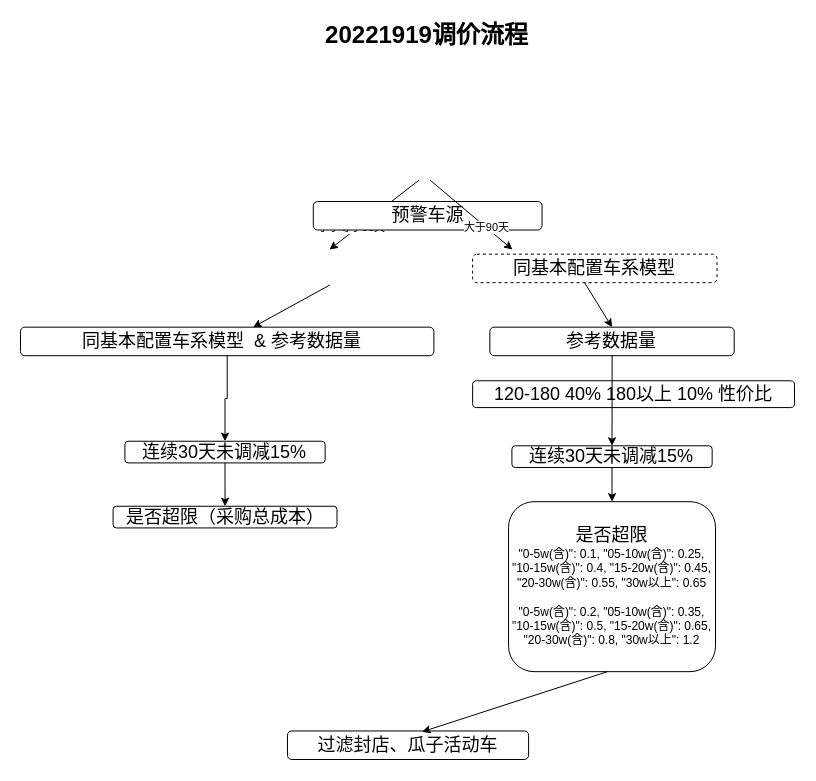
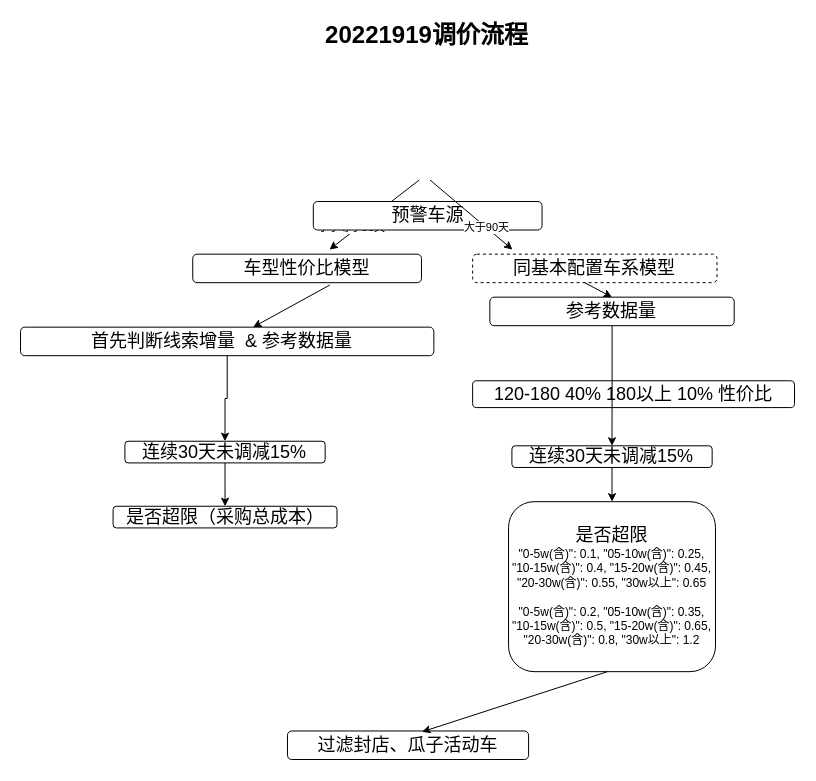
  <mxCell id="0" />
  <mxCell id="1" parent="0" />
  <mxCell id="2" value="&lt;font style=&quot;font-size: 24px;&quot;&gt;&lt;b&gt;20221919调价流程&lt;/b&gt;&lt;/font&gt;" style="text;html=1;strokeColor=none;fillColor=none;align=center;verticalAlign=middle;whiteSpace=wrap;rounded=0;" vertex="1" parent="1"><mxGeometry x="278" y="20" width="297" height="30" as="geometry" /></mxCell>
  <mxCell id="3" value="" style="group" vertex="1" connectable="0" parent="1"><mxGeometry x="20" y="151" width="774" height="608" as="geometry" /></mxCell>
  <mxCell id="4" value="" style="endArrow=classic;html=1;rounded=0;" edge="1" parent="3"><mxGeometry width="50" height="50" relative="1" as="geometry"><mxPoint x="398.733" y="28.513" as="sourcePoint" /><mxPoint x="308.954" y="98.101" as="targetPoint" /></mxGeometry></mxCell>
  <mxCell id="5" value="小于等于90天" style="edgeLabel;html=1;align=center;verticalAlign=middle;resizable=0;points=[];" vertex="1" connectable="0" parent="4"><mxGeometry x="0.441" y="-5" relative="1" as="geometry"><mxPoint y="1" as="offset" /></mxGeometry></mxCell>
  <mxCell id="6" value="&lt;font style=&quot;font-size: 18px;&quot;&gt;预警车源&lt;/font&gt;" style="rounded=1;whiteSpace=wrap;html=1;" vertex="1" parent="3"><mxGeometry x="292.807" y="50" width="228.734" height="28.518" as="geometry" /></mxCell>
  <mxCell id="7" value="" style="endArrow=classic;html=1;rounded=0;" edge="1" parent="3"><mxGeometry width="50" height="50" relative="1" as="geometry"><mxPoint x="409.498" y="28.513" as="sourcePoint" /><mxPoint x="491.958" y="98.101" as="targetPoint" /></mxGeometry></mxCell>
  <mxCell id="8" value="大于90天" style="edgeLabel;html=1;align=center;verticalAlign=middle;resizable=0;points=[];" vertex="1" connectable="0" parent="7"><mxGeometry x="0.441" y="-5" relative="1" as="geometry"><mxPoint y="-7" as="offset" /></mxGeometry></mxCell>
+ <mxCell id="9" value="&lt;font style=&quot;font-size: 18px;&quot;&gt;车型性价比模型&lt;/font&gt;" style="rounded=1;whiteSpace=wrap;html=1;" vertex="1" parent="3"><mxGeometry x="172.239" y="102.664" width="228.734" height="28.518" as="geometry" /></mxCell>
  <mxCell id="10" value="&lt;font style=&quot;font-size: 18px;&quot;&gt;同基本配置车系模型&lt;/font&gt;" style="rounded=1;whiteSpace=wrap;html=1;dashed=1;" vertex="1" parent="3"><mxGeometry x="452.128" y="102.664" width="244.364" height="28.518" as="geometry" /></mxCell>
  <mxCell id="11" value="" style="endArrow=classic;html=1;rounded=0;" edge="1" parent="3" target="14"><mxGeometry width="50" height="50" relative="1" as="geometry"><mxPoint x="309.384" y="133.459" as="sourcePoint" /><mxPoint x="366.008" y="207.61" as="targetPoint" /></mxGeometry></mxCell>
  <mxCell id="12" value="" style="endArrow=classic;html=1;rounded=0;entryX=0.5;entryY=0;entryDx=0;entryDy=0;" edge="1" parent="3" target="13"><mxGeometry width="50" height="50" relative="1" as="geometry"><mxPoint x="564.083" y="131.177" as="sourcePoint" /><mxPoint x="446.745" y="205.328" as="targetPoint" /></mxGeometry></mxCell>
- <mxCell id="13" value="&lt;font style=&quot;font-size: 18px;&quot;&gt;参考数据量&lt;/font&gt;" style="rounded=1;whiteSpace=wrap;html=1;" vertex="1" parent="3"><mxGeometry x="469.352" y="175.67" width="244.364" height="28.518" as="geometry" /></mxCell>
- <mxCell id="14" value="&lt;font style=&quot;font-size: 18px;&quot;&gt;同基本配置车系模型&amp;nbsp; &amp;amp;&amp;nbsp;&lt;/font&gt;&lt;span style=&quot;font-size: 18px;&quot;&gt;参考数据量&amp;nbsp;&amp;nbsp;&lt;/span&gt;" style="rounded=1;whiteSpace=wrap;html=1;" vertex="1" parent="3"><mxGeometry y="175.67" width="413.374" height="28.518" as="geometry" /></mxCell>
+ <mxCell id="13" value="&lt;font style=&quot;font-size: 18px;&quot;&gt;参考数据量&lt;/font&gt;" style="rounded=1;whiteSpace=wrap;html=1;" vertex="1" parent="3"><mxGeometry x="469.352" y="145.67" width="244.364" height="28.518" as="geometry" /></mxCell>
+ <mxCell id="14" value="&lt;font style=&quot;font-size: 18px;&quot;&gt;首先判断线索增量&amp;nbsp; &amp;amp;&amp;nbsp;&lt;/font&gt;&lt;span style=&quot;font-size: 18px;&quot;&gt;参考数据量&amp;nbsp;&amp;nbsp;&lt;/span&gt;" style="rounded=1;whiteSpace=wrap;html=1;" vertex="1" parent="3"><mxGeometry y="175.67" width="413.374" height="28.518" as="geometry" /></mxCell>
  <mxCell id="15" value="&lt;span style=&quot;font-size: 18px;&quot;&gt;120-180 40% 180以上 10% 性价比&lt;/span&gt;" style="rounded=1;whiteSpace=wrap;html=1;" vertex="1" parent="3"><mxGeometry x="452.128" y="229.283" width="321.872" height="26.807" as="geometry" /></mxCell>
  <mxCell id="16" value="&lt;span style=&quot;font-size: 18px;&quot;&gt;连续30天未调减15%&lt;/span&gt;" style="rounded=1;whiteSpace=wrap;html=1;" vertex="1" parent="3"><mxGeometry x="104.42" y="289.741" width="200.228" height="21.674" as="geometry" /></mxCell>
  <mxCell id="17" value="" style="edgeStyle=orthogonalEdgeStyle;rounded=0;orthogonalLoop=1;jettySize=auto;html=1;fontSize=18;" edge="1" parent="3" source="14" target="16"><mxGeometry relative="1" as="geometry" /></mxCell>
  <mxCell id="18" value="&lt;span style=&quot;font-size: 18px;&quot;&gt;连续30天未调减15%&lt;/span&gt;" style="rounded=1;whiteSpace=wrap;html=1;" vertex="1" parent="3"><mxGeometry x="491.42" y="294.304" width="200.228" height="21.674" as="geometry" /></mxCell>
  <mxCell id="19" value="" style="edgeStyle=orthogonalEdgeStyle;rounded=0;orthogonalLoop=1;jettySize=auto;html=1;fontSize=18;" edge="1" parent="3" source="13" target="18"><mxGeometry relative="1" as="geometry" /></mxCell>
  <mxCell id="20" value="&lt;span style=&quot;font-size: 18px;&quot;&gt;是否超限（采购总成本）&lt;/span&gt;" style="rounded=1;whiteSpace=wrap;html=1;" vertex="1" parent="3"><mxGeometry x="92.579" y="354.762" width="223.911" height="21.674" as="geometry" /></mxCell>
  <mxCell id="21" value="" style="edgeStyle=orthogonalEdgeStyle;rounded=0;orthogonalLoop=1;jettySize=auto;html=1;fontSize=18;" edge="1" parent="3" source="16" target="20"><mxGeometry relative="1" as="geometry" /></mxCell>
  <mxCell id="22" value="&lt;span style=&quot;font-size: 18px;&quot;&gt;是否超限&lt;/span&gt;&lt;br&gt;&lt;font style=&quot;font-size: 12px;&quot;&gt;&quot;0-5w(含)&quot;: 0.1, &quot;05-10w(含)&quot;: 0.25, &quot;10-15w(含)&quot;: 0.4, &quot;15-20w(含)&quot;: 0.45, &quot;20-30w(含)&quot;: 0.55, &quot;30w以上&quot;: 0.65&lt;/font&gt;&lt;br&gt;&lt;br&gt;&quot;0-5w(含)&quot;: 0.2, &quot;05-10w(含)&quot;: 0.35, &quot;10-15w(含)&quot;: 0.5, &quot;15-20w(含)&quot;: 0.65, &quot;20-30w(含)&quot;: 0.8, &quot;30w以上&quot;: 1.2" style="rounded=1;whiteSpace=wrap;html=1;" vertex="1" parent="3"><mxGeometry x="488.051" y="350.199" width="206.956" height="169.966" as="geometry" /></mxCell>
  <mxCell id="23" value="" style="edgeStyle=orthogonalEdgeStyle;rounded=0;orthogonalLoop=1;jettySize=auto;html=1;fontSize=18;" edge="1" parent="3" source="18" target="22"><mxGeometry relative="1" as="geometry" /></mxCell>
  <mxCell id="24" value="&lt;span style=&quot;font-size: 18px;&quot;&gt;过滤封店、瓜子活动车&lt;/span&gt;" style="rounded=1;whiteSpace=wrap;html=1;" vertex="1" parent="3"><mxGeometry x="266.971" y="579.482" width="241.135" height="28.518" as="geometry" /></mxCell>
  <mxCell id="25" value="" style="endArrow=classic;html=1;rounded=0;entryX=0.558;entryY=0.03;entryDx=0;entryDy=0;entryPerimeter=0;" edge="1" parent="3" target="24"><mxGeometry width="50" height="50" relative="1" as="geometry"><mxPoint x="587.023" y="520.16" as="sourcePoint" /><mxPoint x="510.257" y="562.371" as="targetPoint" /></mxGeometry></mxCell>
